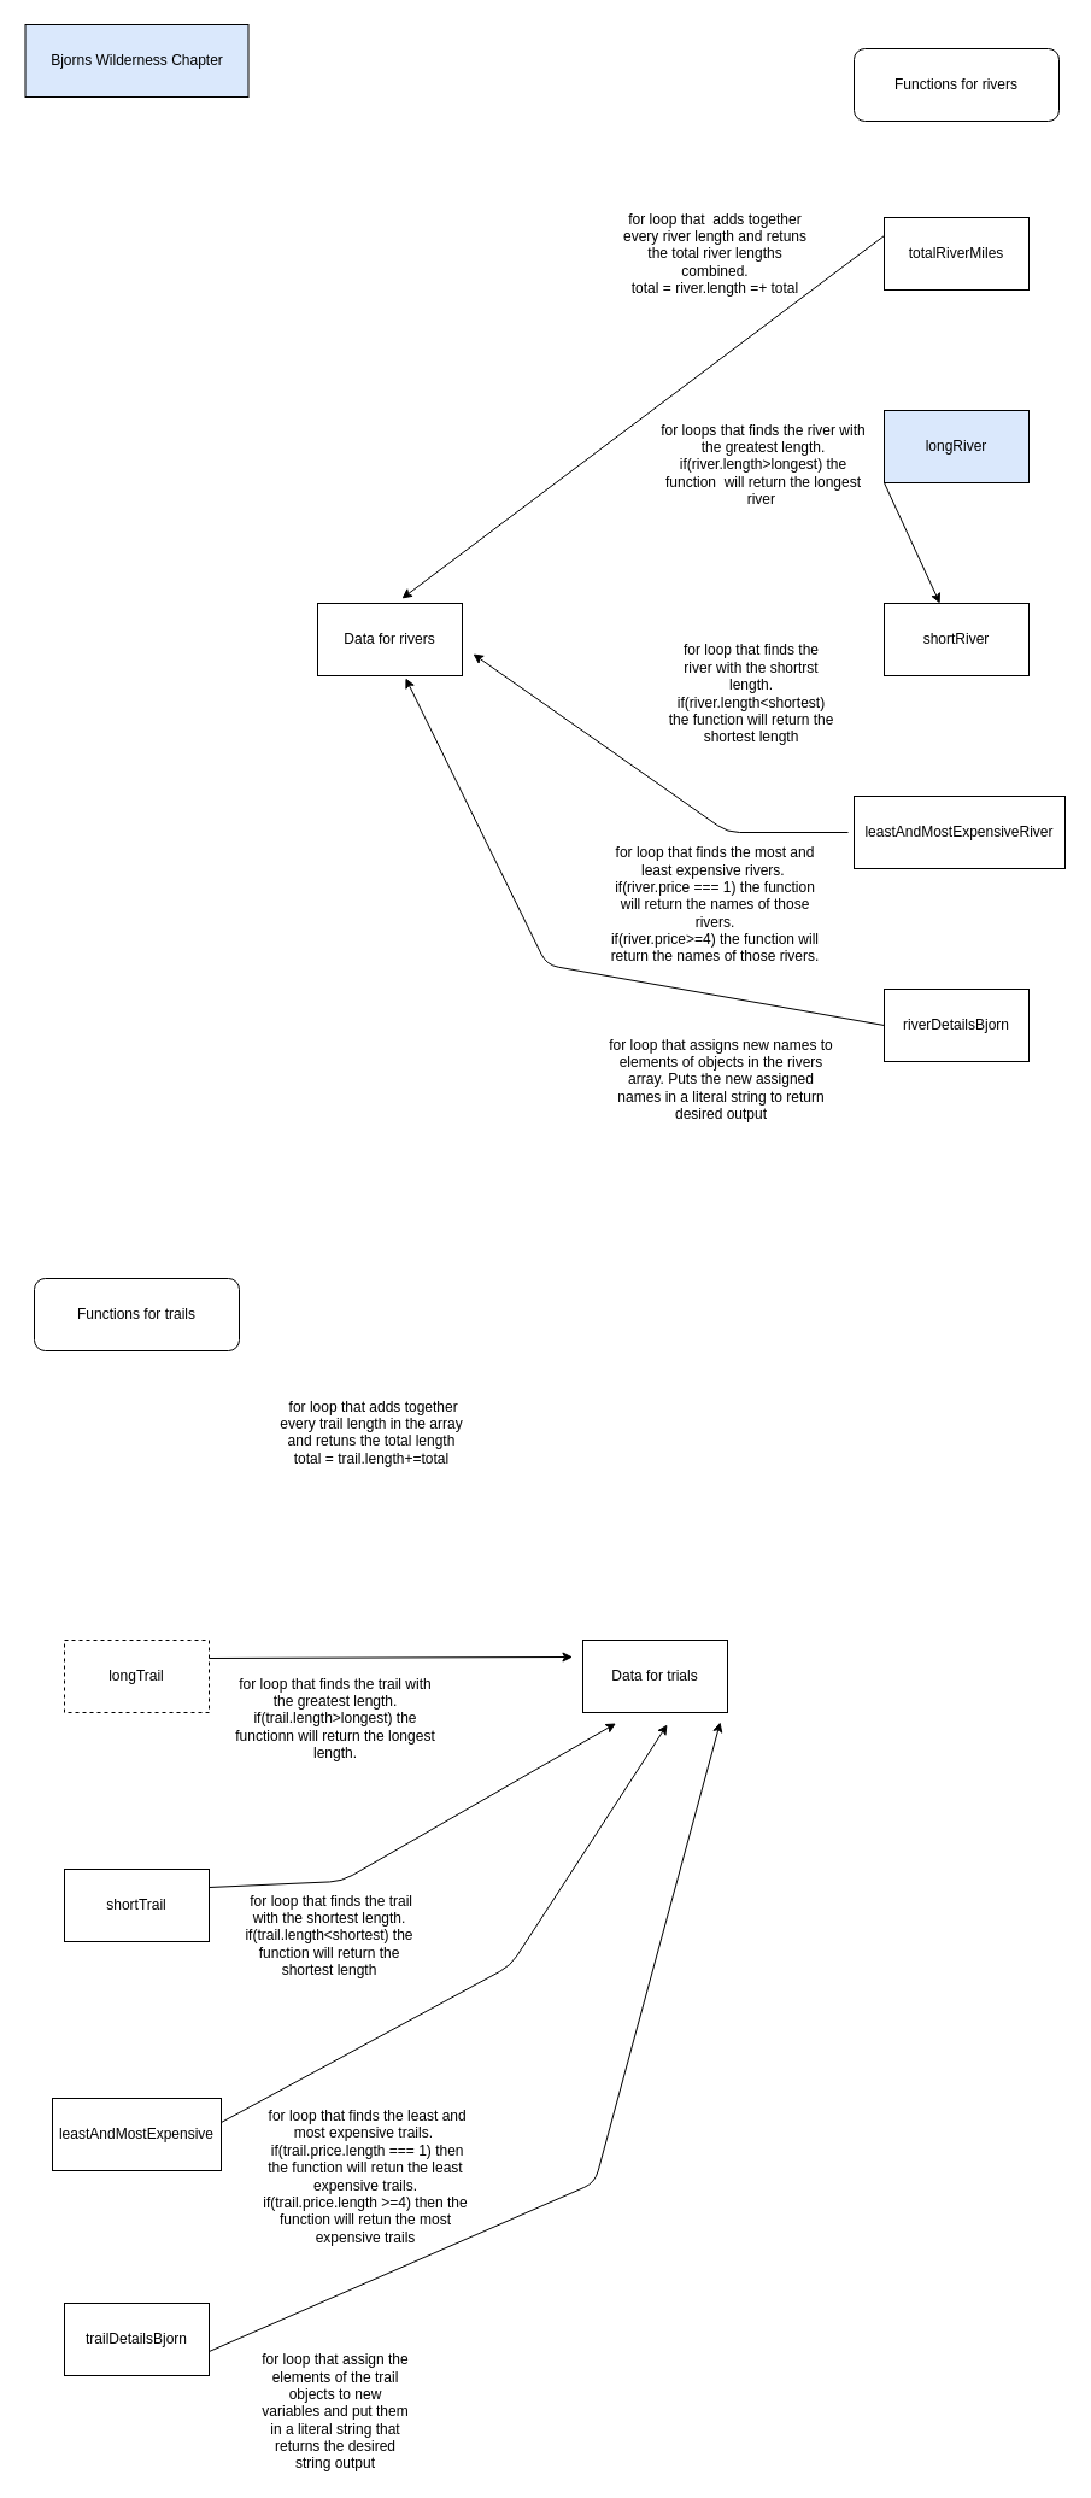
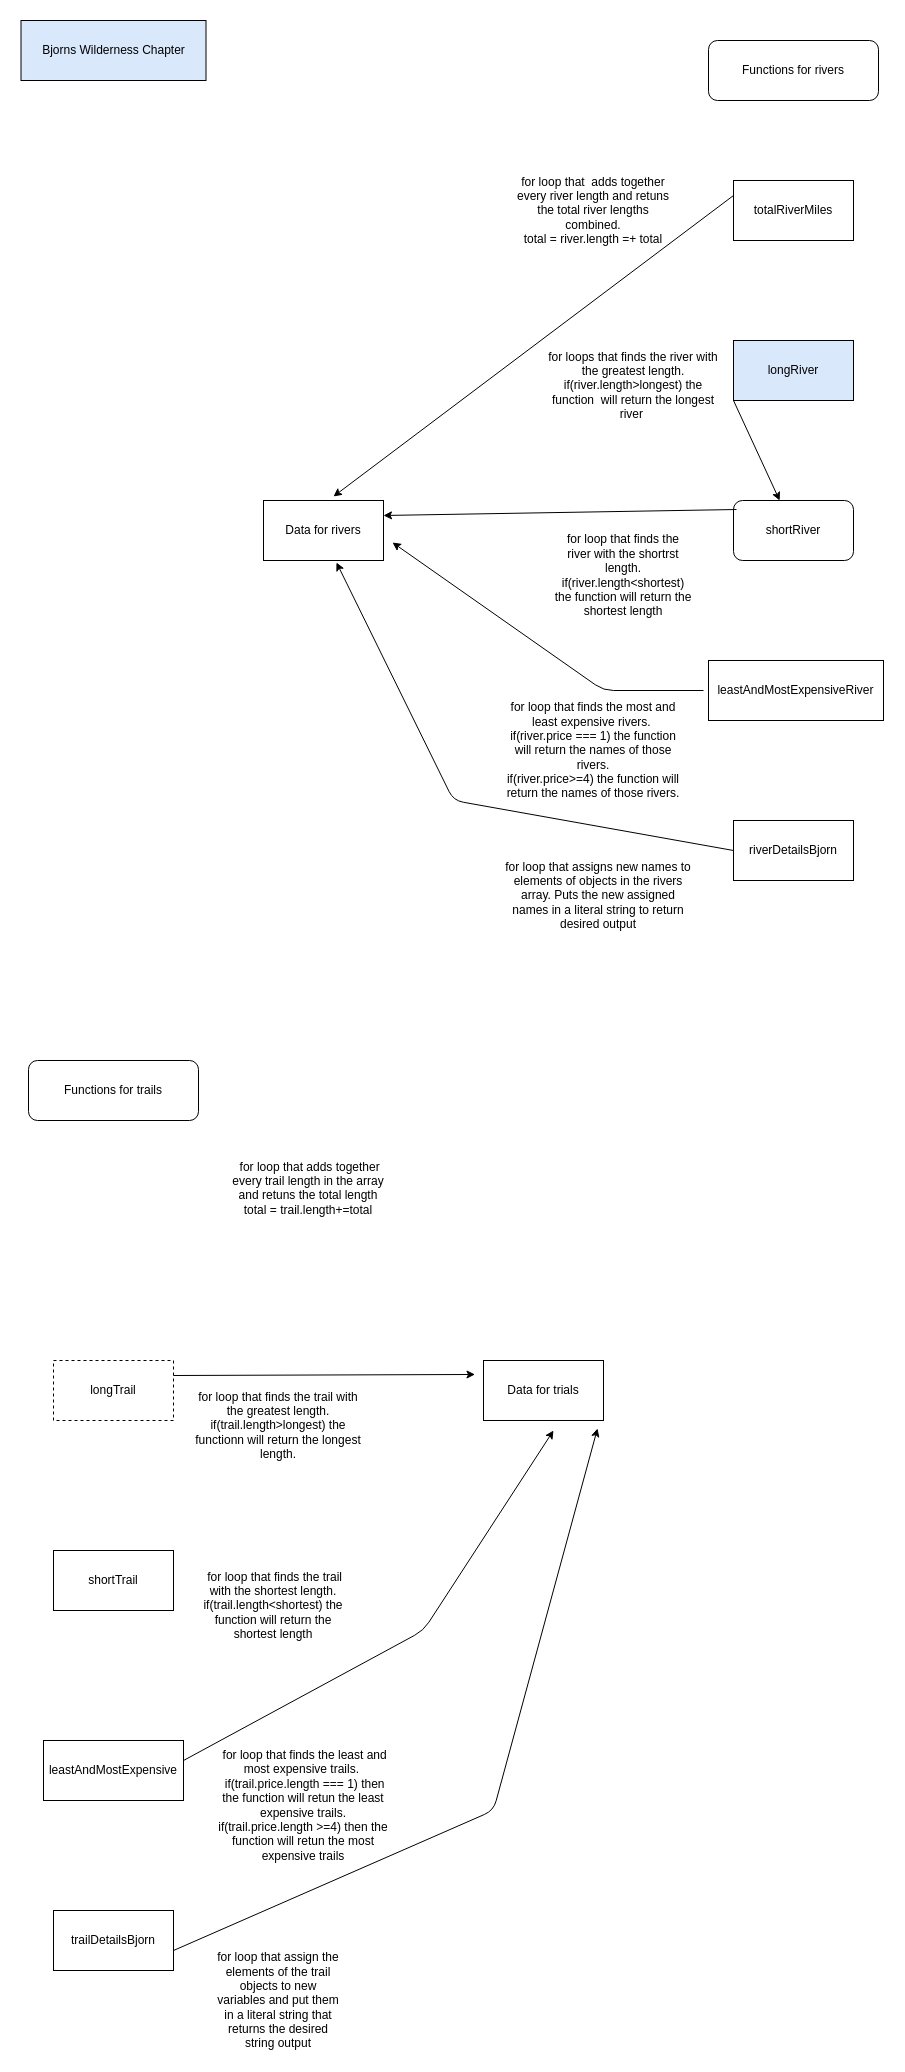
  <mxCell id="0" />
  <mxCell id="1" parent="0" />
  <mxCell id="2" value="Bjorns Wilderness Chapter" style="rounded=0;whiteSpace=wrap;html=1;fillColor=#dae8fc;" vertex="1" parent="1"><mxGeometry x="20.5" y="20" width="185" height="60" as="geometry" /></mxCell>
  <mxCell id="3" value="Data for trials" style="rounded=0;whiteSpace=wrap;html=1;" vertex="1" parent="1"><mxGeometry x="483" y="1360" width="120" height="60" as="geometry" /></mxCell>
  <mxCell id="4" value="longTrail" style="rounded=0;whiteSpace=wrap;html=1;dashed=1;" vertex="1" parent="1"><mxGeometry x="53" y="1360" width="120" height="60" as="geometry" /></mxCell>
  <mxCell id="5" value="shortTrail" style="rounded=0;whiteSpace=wrap;html=1;" vertex="1" parent="1"><mxGeometry x="53" y="1550" width="120" height="60" as="geometry" /></mxCell>
  <mxCell id="6" value="leastAndMostExpensive" style="rounded=0;whiteSpace=wrap;html=1;" vertex="1" parent="1"><mxGeometry x="43" y="1740" width="140" height="60" as="geometry" /></mxCell>
  <mxCell id="7" value="trailDetailsBjorn" style="rounded=0;whiteSpace=wrap;html=1;" vertex="1" parent="1"><mxGeometry x="53" y="1910" width="120" height="60" as="geometry" /></mxCell>
  <mxCell id="8" value="Functions for trails" style="rounded=1;whiteSpace=wrap;html=1;" vertex="1" parent="1"><mxGeometry x="28" y="1060" width="170" height="60" as="geometry" /></mxCell>
  <mxCell id="9" value="Functions for rivers" style="rounded=1;whiteSpace=wrap;html=1;" vertex="1" parent="1"><mxGeometry x="708" y="40" width="170" height="60" as="geometry" /></mxCell>
  <mxCell id="10" value="totalRiverMiles" style="rounded=0;whiteSpace=wrap;html=1;" vertex="1" parent="1"><mxGeometry x="733" y="180" width="120" height="60" as="geometry" /></mxCell>
  <mxCell id="11" value="longRiver" style="rounded=0;whiteSpace=wrap;html=1;fillColor=#dae8fc;" vertex="1" parent="1"><mxGeometry x="733" y="340" width="120" height="60" as="geometry" /></mxCell>
- <mxCell id="12" value="shortRiver" style="rounded=0;whiteSpace=wrap;html=1;" vertex="1" parent="1"><mxGeometry x="733" y="500" width="120" height="60" as="geometry" /></mxCell>
+ <mxCell id="12" value="shortRiver" style="whiteSpace=wrap;html=1;rounded=1;" vertex="1" parent="1"><mxGeometry x="733" y="500" width="120" height="60" as="geometry" /></mxCell>
  <mxCell id="13" value="leastAndMostExpensiveRiver" style="rounded=0;whiteSpace=wrap;html=1;" vertex="1" parent="1"><mxGeometry x="708" y="660" width="175" height="60" as="geometry" /></mxCell>
  <mxCell id="14" value="riverDetailsBjorn" style="rounded=0;whiteSpace=wrap;html=1;" vertex="1" parent="1"><mxGeometry x="733" y="820" width="120" height="60" as="geometry" /></mxCell>
  <mxCell id="15" value="Data for rivers" style="rounded=0;whiteSpace=wrap;html=1;" vertex="1" parent="1"><mxGeometry x="263" y="500" width="120" height="60" as="geometry" /></mxCell>
  <mxCell id="16" value="&amp;nbsp;for loop that adds together every trail length in the array and retuns the total length&lt;br&gt;total = trail.length+=total&lt;br&gt;&amp;nbsp;&amp;nbsp;" style="text;html=1;strokeColor=none;fillColor=none;align=center;verticalAlign=middle;whiteSpace=wrap;rounded=0;" vertex="1" parent="1"><mxGeometry x="223" y="1150" width="170" height="90" as="geometry" /></mxCell>
  <mxCell id="17" value="" style="endArrow=classic;html=1;entryX=-0.071;entryY=0.233;entryDx=0;entryDy=0;entryPerimeter=0;exitX=1;exitY=0.25;exitDx=0;exitDy=0;" edge="1" parent="1" source="4" target="3"><mxGeometry width="50" height="50" relative="1" as="geometry"><mxPoint x="163" y="1330" as="sourcePoint" /><mxPoint x="213" y="1280" as="targetPoint" /><Array as="points" /></mxGeometry></mxCell>
  <mxCell id="18" value="for loop that finds the trail with the greatest length.&lt;br&gt;if(trail.length&amp;gt;longest) the functionn will return the longest length." style="text;html=1;strokeColor=none;fillColor=none;align=center;verticalAlign=middle;whiteSpace=wrap;rounded=0;" vertex="1" parent="1"><mxGeometry x="193" y="1390" width="170" height="70" as="geometry" /></mxCell>
- <mxCell id="19" value="" style="endArrow=classic;html=1;entryX=0.229;entryY=1.15;entryDx=0;entryDy=0;entryPerimeter=0;exitX=1;exitY=0.25;exitDx=0;exitDy=0;" edge="1" parent="1" source="5" target="3"><mxGeometry width="50" height="50" relative="1" as="geometry"><mxPoint x="163" y="1440" as="sourcePoint" /><mxPoint x="213" y="1390" as="targetPoint" /><Array as="points"><mxPoint x="283" y="1560" /></Array></mxGeometry></mxCell>
  <mxCell id="20" value="&amp;nbsp;for loop that finds the trail with the shortest length.&lt;br&gt;if(trail.length&amp;lt;shortest) the function will return the shortest length" style="text;html=1;strokeColor=none;fillColor=none;align=center;verticalAlign=middle;whiteSpace=wrap;rounded=0;" vertex="1" parent="1"><mxGeometry x="193" y="1570" width="160" height="70" as="geometry" /></mxCell>
  <mxCell id="21" value="" style="endArrow=classic;html=1;" edge="1" parent="1"><mxGeometry width="50" height="50" relative="1" as="geometry"><mxPoint x="183" y="1760" as="sourcePoint" /><mxPoint x="553" y="1430" as="targetPoint" /><Array as="points"><mxPoint x="423" y="1630" /></Array></mxGeometry></mxCell>
  <mxCell id="22" value="&amp;nbsp;for loop that finds the least and most expensive trails.&amp;nbsp;&lt;br&gt;&amp;nbsp;if(trail.price.length === 1) then the function will retun the least expensive trails.&lt;br&gt;if(trail.price.length &amp;gt;=4) then the function will retun the most expensive trails" style="text;html=1;strokeColor=none;fillColor=none;align=center;verticalAlign=middle;whiteSpace=wrap;rounded=0;" vertex="1" parent="1"><mxGeometry x="213" y="1750" width="180" height="110" as="geometry" /></mxCell>
  <mxCell id="23" value="" style="endArrow=classic;html=1;entryX=0.95;entryY=1.133;entryDx=0;entryDy=0;entryPerimeter=0;" edge="1" parent="1" target="3"><mxGeometry width="50" height="50" relative="1" as="geometry"><mxPoint x="173" y="1950" as="sourcePoint" /><mxPoint x="223" y="1900" as="targetPoint" /><Array as="points"><mxPoint x="493" y="1810" /></Array></mxGeometry></mxCell>
  <mxCell id="24" value="for loop that assign the elements of the trail objects to new variables and put them in a literal string that returns the desired string output" style="text;html=1;strokeColor=none;fillColor=none;align=center;verticalAlign=middle;whiteSpace=wrap;rounded=0;" vertex="1" parent="1"><mxGeometry x="213" y="1950" width="130" height="100" as="geometry" /></mxCell>
  <mxCell id="25" value="" style="endArrow=classic;html=1;entryX=0.583;entryY=-0.067;entryDx=0;entryDy=0;entryPerimeter=0;exitX=0;exitY=0.25;exitDx=0;exitDy=0;" edge="1" parent="1" source="10" target="15"><mxGeometry width="50" height="50" relative="1" as="geometry"><mxPoint x="573" y="260" as="sourcePoint" /><mxPoint x="623" y="210" as="targetPoint" /></mxGeometry></mxCell>
  <mxCell id="26" value="for loop that&amp;nbsp; adds together every river length and retuns the total river lengths combined.&lt;br&gt;total = river.length =+ total" style="text;html=1;strokeColor=none;fillColor=none;align=center;verticalAlign=middle;whiteSpace=wrap;rounded=0;" vertex="1" parent="1"><mxGeometry x="513" y="165" width="160" height="90" as="geometry" /></mxCell>
  <mxCell id="27" value="" style="endArrow=classic;html=1;exitX=0;exitY=1;exitDx=0;exitDy=0;" edge="1" parent="1" source="11" target="12"><mxGeometry width="50" height="50" relative="1" as="geometry"><mxPoint x="573" y="330" as="sourcePoint" /><mxPoint x="623" y="280" as="targetPoint" /></mxGeometry></mxCell>
  <mxCell id="28" value="for loops that finds the river with the greatest length.&lt;br&gt;if(river.length&amp;gt;longest) the function&amp;nbsp; will return the longest river&amp;nbsp;" style="text;html=1;strokeColor=none;fillColor=none;align=center;verticalAlign=middle;whiteSpace=wrap;rounded=0;" vertex="1" parent="1"><mxGeometry x="543" y="340" width="180" height="90" as="geometry" /></mxCell>
+ <mxCell id="29" value="" style="endArrow=classic;html=1;entryX=1;entryY=0.25;entryDx=0;entryDy=0;exitX=0.025;exitY=0.15;exitDx=0;exitDy=0;exitPerimeter=0;" edge="1" parent="1" source="12" target="15"><mxGeometry width="50" height="50" relative="1" as="geometry"><mxPoint x="723" y="510" as="sourcePoint" /><mxPoint x="623" y="460" as="targetPoint" /></mxGeometry></mxCell>
  <mxCell id="30" value="for loop that finds the river with the shortrst length.&lt;br&gt;if(river.length&amp;lt;shortest) the function will return the shortest length" style="text;html=1;strokeColor=none;fillColor=none;align=center;verticalAlign=middle;whiteSpace=wrap;rounded=0;" vertex="1" parent="1"><mxGeometry x="553" y="530" width="140" height="90" as="geometry" /></mxCell>
  <mxCell id="31" value="" style="endArrow=classic;html=1;entryX=1.075;entryY=0.7;entryDx=0;entryDy=0;entryPerimeter=0;" edge="1" parent="1" target="15"><mxGeometry width="50" height="50" relative="1" as="geometry"><mxPoint x="703" y="690" as="sourcePoint" /><mxPoint x="623" y="520" as="targetPoint" /><Array as="points"><mxPoint x="603" y="690" /></Array></mxGeometry></mxCell>
  <mxCell id="32" value="for loop that finds the most and least expensive rivers.&amp;nbsp;&lt;br&gt;if(river.price === 1) the function will return the names of those rivers.&lt;br&gt;if(river.price&amp;gt;=4) the function will return the names of those rivers." style="text;html=1;strokeColor=none;fillColor=none;align=center;verticalAlign=middle;whiteSpace=wrap;rounded=0;" vertex="1" parent="1"><mxGeometry x="503" y="700" width="180" height="100" as="geometry" /></mxCell>
  <mxCell id="33" value="" style="endArrow=classic;html=1;entryX=0.608;entryY=1.033;entryDx=0;entryDy=0;entryPerimeter=0;exitX=0;exitY=0.5;exitDx=0;exitDy=0;" edge="1" parent="1" source="14" target="15"><mxGeometry width="50" height="50" relative="1" as="geometry"><mxPoint x="573" y="720" as="sourcePoint" /><mxPoint x="623" y="670" as="targetPoint" /><Array as="points"><mxPoint x="453" y="800" /></Array></mxGeometry></mxCell>
  <mxCell id="34" value="for loop that assigns new names to elements of objects in the rivers array. Puts the new assigned names in a literal string to return desired output" style="text;html=1;strokeColor=none;fillColor=none;align=center;verticalAlign=middle;whiteSpace=wrap;rounded=0;" vertex="1" parent="1"><mxGeometry x="503" y="850" width="190" height="90" as="geometry" /></mxCell>
